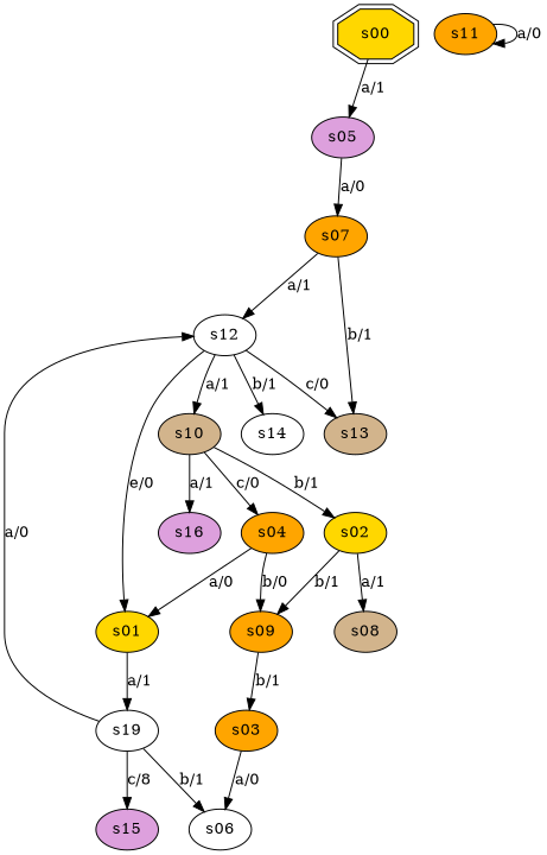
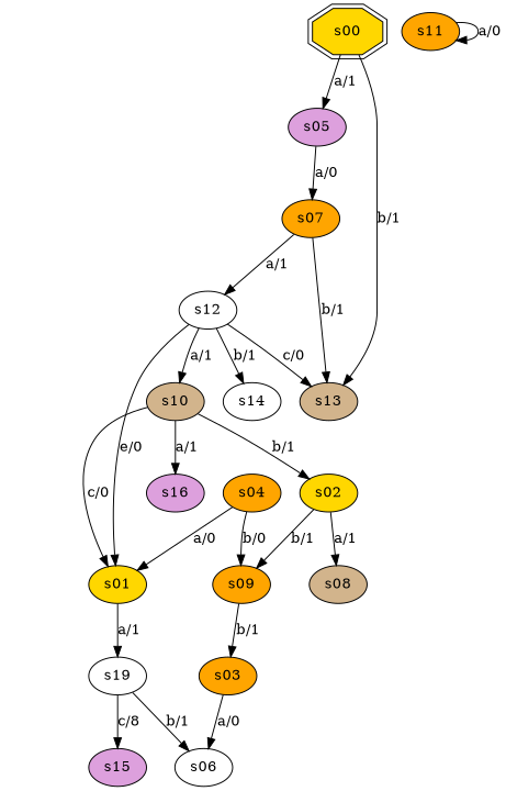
  digraph {
    node [fillcolor=orange style=filled]
    s00 [fillcolor=gold shape=doubleoctagon]
    s05 [fillcolor=plum]
    s13 [fillcolor=tan]
    s07
    s12 [fillcolor=white]
    s19 [fillcolor=white]
    s01 [fillcolor=gold]
    s06 [fillcolor=white]
    s15 [fillcolor=plum]
    s10 [fillcolor=tan]
    s14 [fillcolor=white]
    s08 [fillcolor=tan]
    s02 [fillcolor=gold]
    s09
    s03
    s04
    s16 [fillcolor=plum]
    s11
    s00 -> s05 [label="a/1"]
+   s00 -> s13 [label="b/1"]
    s05 -> s07 [label="a/0"]
    s07 -> s13 [label="b/1"]
    s07 -> s12 [label="a/1"]
    s12 -> s13 [label="c/0"]
    s12 -> s01 [label="e/0"]
    s12 -> s10 [label="a/1"]
    s12 -> s14 [label="b/1"]
-   s19 -> s12 [label="a/0"]
    s19 -> s06 [label="b/1"]
    s19 -> s15 [label="c/8"]
    s01 -> s19 [label="a/1"]
    s10 -> s02 [label="b/1"]
-   s10 -> s04 [label="c/0"]
+   s10 -> s01 [label="c/0"]
    s10 -> s16 [label="a/1"]
    s02 -> s08 [label="a/1"]
    s02 -> s09 [label="b/1"]
    s09 -> s03 [label="b/1"]
    s03 -> s06 [label="a/0"]
    s04 -> s01 [label="a/0"]
    s04 -> s09 [label="b/0"]
    s11 -> s11 [label="a/0"]
  }
